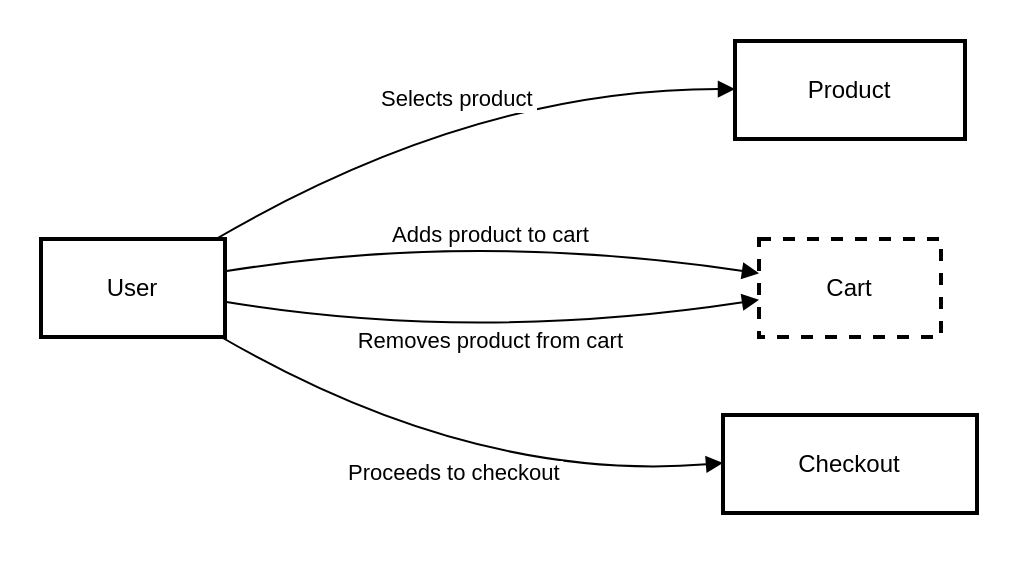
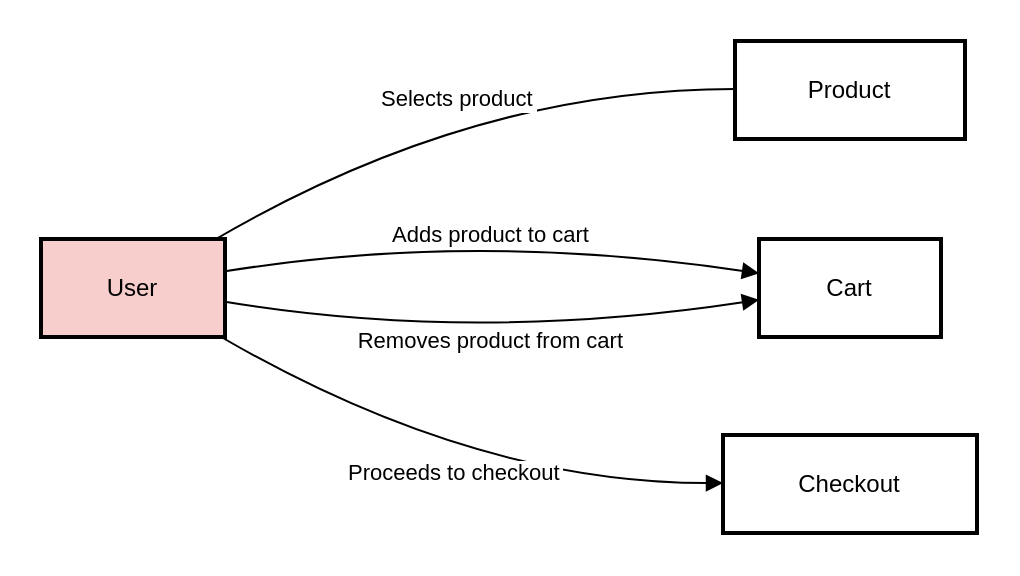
  <mxCell id="0" />
  <mxCell id="1" parent="0" />
- <mxCell id="2" value="User" style="whiteSpace=wrap;strokeWidth=2;" vertex="1" parent="1"><mxGeometry x="20" y="119" width="92" height="49" as="geometry" /></mxCell>
+ <mxCell id="2" value="User" style="whiteSpace=wrap;strokeWidth=2;fillColor=#f8cecc;" vertex="1" parent="1"><mxGeometry x="20" y="119" width="92" height="49" as="geometry" /></mxCell>
  <mxCell id="3" value="Product" style="whiteSpace=wrap;strokeWidth=2;" vertex="1" parent="1"><mxGeometry x="367" y="20" width="115" height="49" as="geometry" /></mxCell>
- <mxCell id="4" value="Cart" style="whiteSpace=wrap;strokeWidth=2;dashed=1;" vertex="1" parent="1"><mxGeometry x="379" y="119" width="91" height="49" as="geometry" /></mxCell>
- <mxCell id="5" value="Checkout" style="whiteSpace=wrap;strokeWidth=2;" vertex="1" parent="1"><mxGeometry x="361" y="207" width="127" height="49" as="geometry" /></mxCell>
- <mxCell id="6" value="Selects product" style="curved=1;startArrow=none;endArrow=block;exitX=0.96;exitY=-0.01;entryX=0;entryY=0.49;" edge="1" parent="1" source="2" target="3"><mxGeometry relative="1" as="geometry"><Array as="points"><mxPoint x="236" y="44" /></Array></mxGeometry></mxCell>
+ <mxCell id="4" value="Cart" style="whiteSpace=wrap;strokeWidth=2;" vertex="1" parent="1"><mxGeometry x="379" y="119" width="91" height="49" as="geometry" /></mxCell>
+ <mxCell id="5" value="Checkout" style="whiteSpace=wrap;strokeWidth=2;" vertex="1" parent="1"><mxGeometry x="361" y="217" width="127" height="49" as="geometry" /></mxCell>
+ <mxCell id="6" value="Selects product" style="curved=1;startArrow=none;endArrow=none;exitX=0.96;exitY=-0.01;entryX=0;entryY=0.49;" edge="1" parent="1" source="2" target="3"><mxGeometry relative="1" as="geometry"><Array as="points"><mxPoint x="236" y="44" /></Array></mxGeometry></mxCell>
  <mxCell id="7" value="Adds product to cart" style="curved=1;startArrow=none;endArrow=block;exitX=1;exitY=0.33;entryX=0;entryY=0.35;" edge="1" parent="1" source="2" target="4"><mxGeometry relative="1" as="geometry"><Array as="points"><mxPoint x="236" y="115" /></Array></mxGeometry></mxCell>
  <mxCell id="8" value="Removes product from cart" style="curved=1;startArrow=none;endArrow=block;exitX=1;exitY=0.64;entryX=0;entryY=0.62;" edge="1" parent="1" source="2" target="4"><mxGeometry relative="1" as="geometry"><Array as="points"><mxPoint x="236" y="171" /></Array></mxGeometry></mxCell>
  <mxCell id="9" value="Proceeds to checkout" style="curved=1;startArrow=none;endArrow=block;exitX=0.96;exitY=0.98;entryX=0;entryY=0.49;" edge="1" parent="1" source="2" target="5"><mxGeometry relative="1" as="geometry"><Array as="points"><mxPoint x="236" y="241" /></Array></mxGeometry></mxCell>
